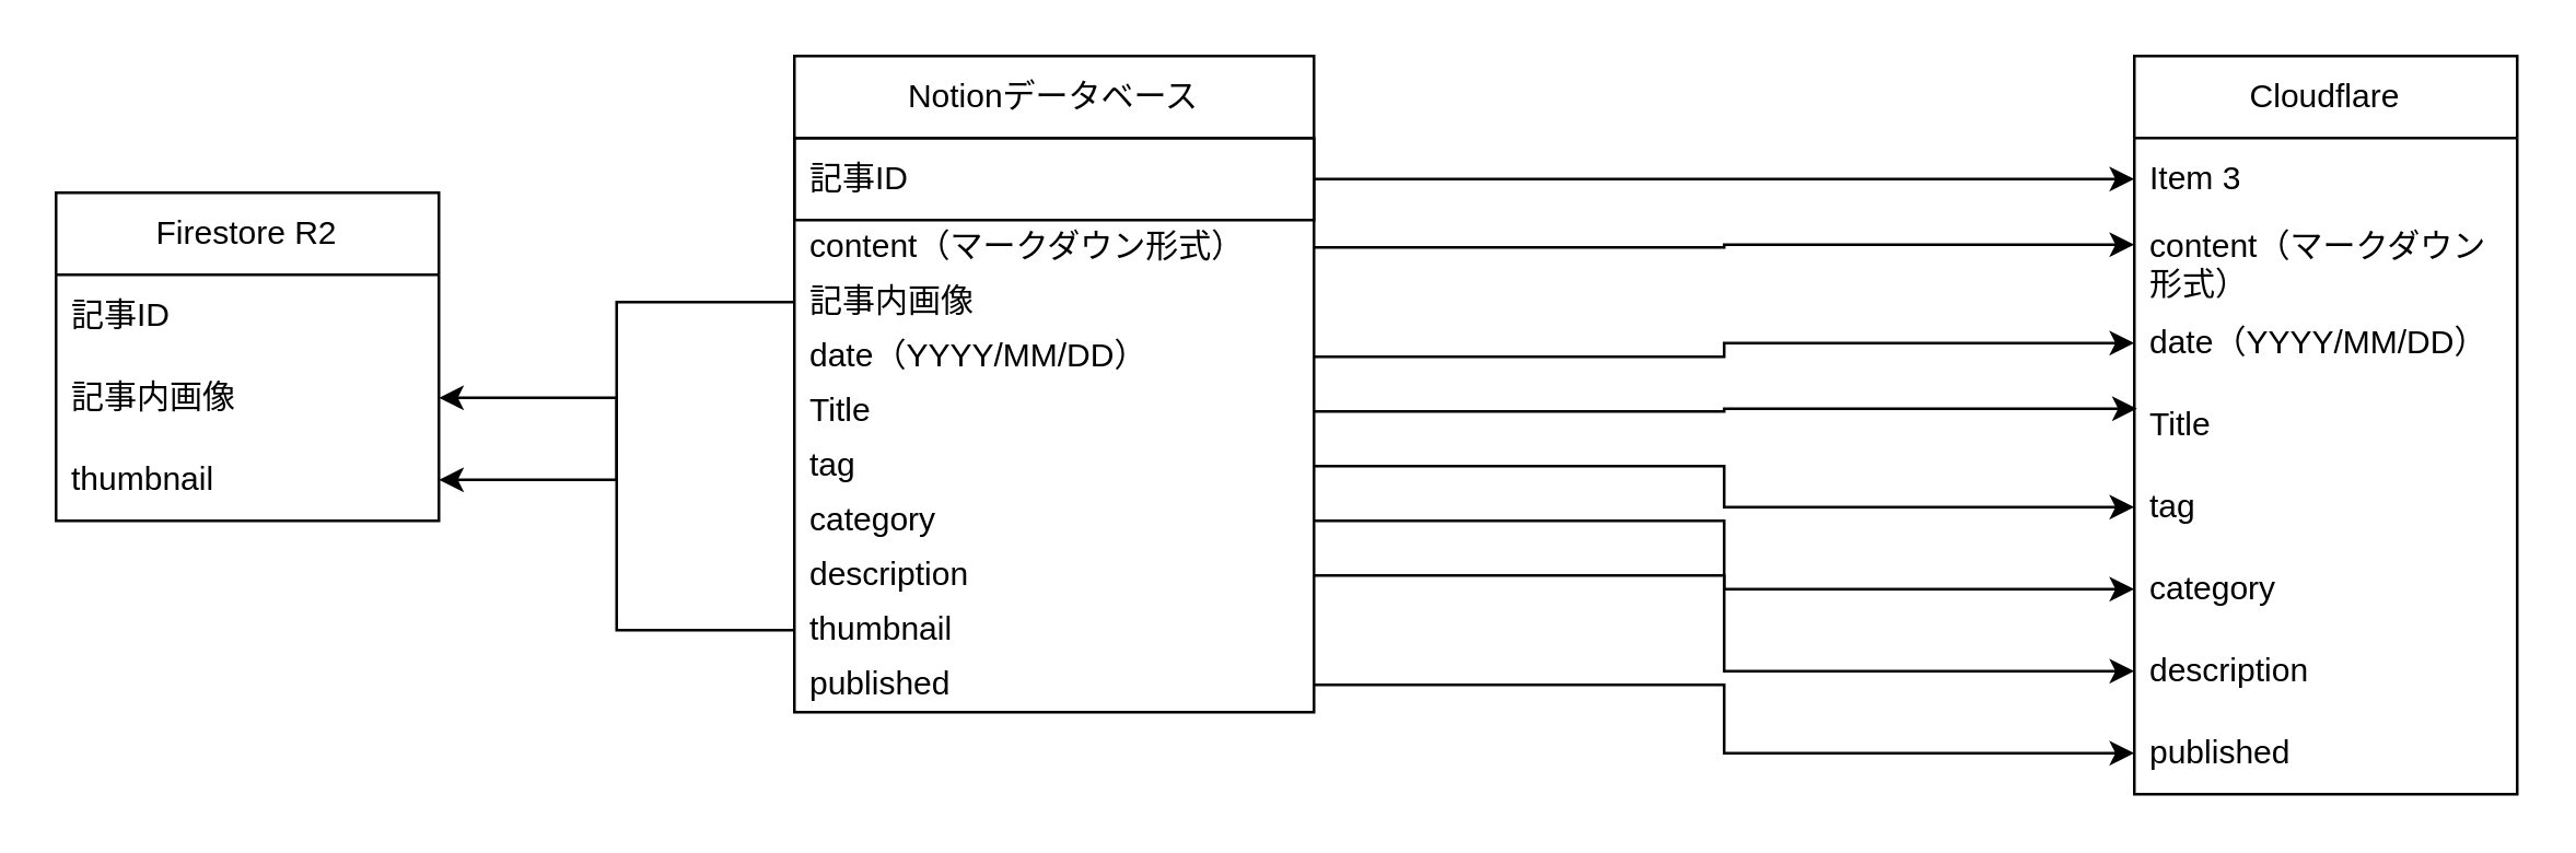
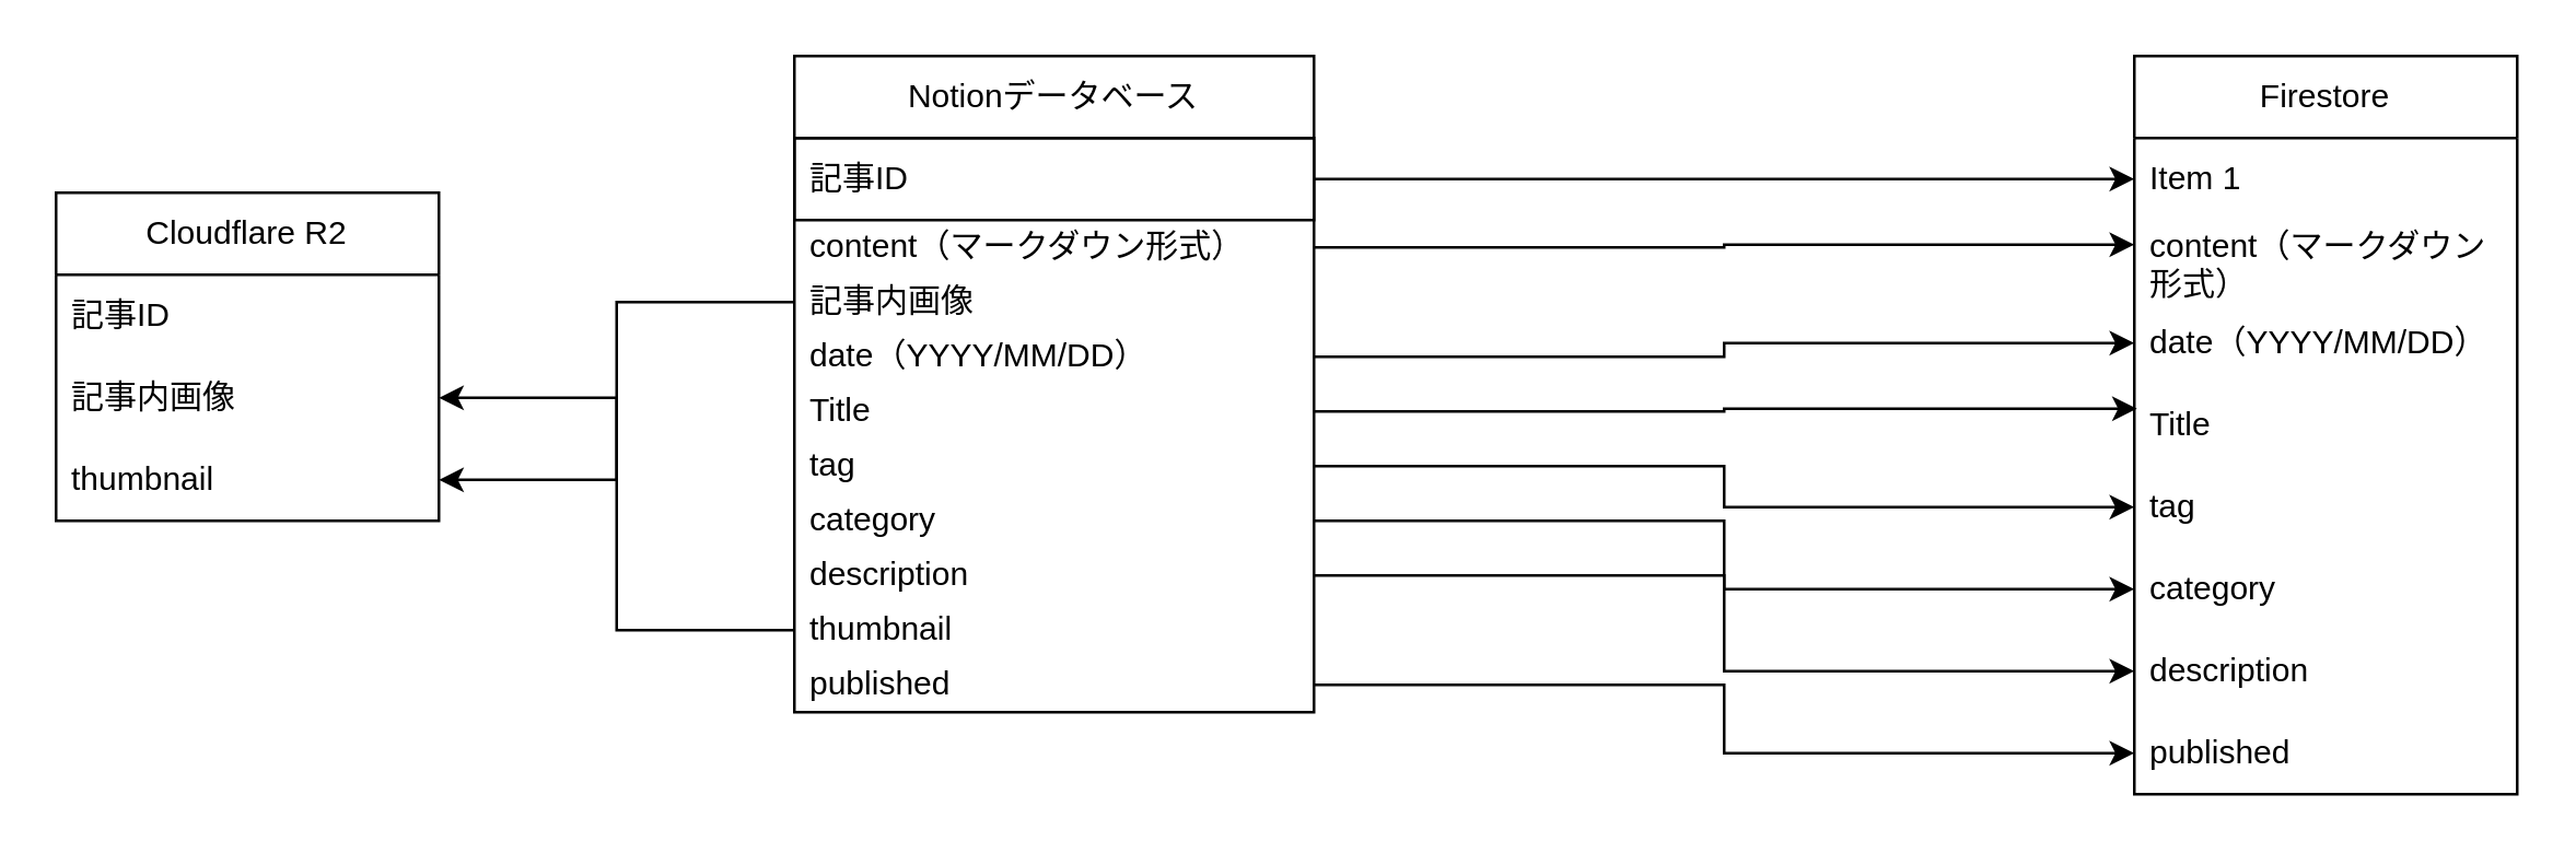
  <mxCell id="0" />
  <mxCell id="1" parent="0" />
  <mxCell id="2" value="Notionデータベース" style="swimlane;fontStyle=0;childLayout=stackLayout;horizontal=1;startSize=30;horizontalStack=0;resizeParent=1;resizeParentMax=0;resizeLast=0;collapsible=1;marginBottom=0;whiteSpace=wrap;html=1;" vertex="1" parent="1"><mxGeometry x="290" y="20" width="190" height="240" as="geometry"><mxRectangle x="130" y="150" width="150" height="30" as="alternateBounds" /></mxGeometry></mxCell>
  <mxCell id="3" value="記事ID" style="text;strokeColor=default;fillColor=none;align=left;verticalAlign=middle;spacingLeft=4;spacingRight=4;overflow=hidden;points=[[0,0.5],[1,0.5]];portConstraint=eastwest;rotatable=0;whiteSpace=wrap;html=1;" vertex="1" parent="2"><mxGeometry y="30" width="190" height="30" as="geometry" /></mxCell>
  <mxCell id="4" value="content（マークダウン形式）&lt;div&gt;&lt;br&gt;&lt;/div&gt;" style="text;strokeColor=none;fillColor=none;align=left;verticalAlign=middle;spacingLeft=4;spacingRight=4;overflow=hidden;points=[[0,0.5],[1,0.5]];portConstraint=eastwest;rotatable=0;whiteSpace=wrap;html=1;" vertex="1" parent="2"><mxGeometry y="60" width="190" height="20" as="geometry" /></mxCell>
  <mxCell id="5" value="記事内画像" style="text;strokeColor=none;fillColor=none;align=left;verticalAlign=middle;spacingLeft=4;spacingRight=4;overflow=hidden;points=[[0,0.5],[1,0.5]];portConstraint=eastwest;rotatable=0;whiteSpace=wrap;html=1;" vertex="1" parent="2"><mxGeometry y="80" width="190" height="20" as="geometry" /></mxCell>
  <mxCell id="6" value="&lt;div&gt;date（YYYY/MM/DD）&lt;/div&gt;" style="text;strokeColor=none;fillColor=none;align=left;verticalAlign=middle;spacingLeft=4;spacingRight=4;overflow=hidden;points=[[0,0.5],[1,0.5]];portConstraint=eastwest;rotatable=0;whiteSpace=wrap;html=1;" vertex="1" parent="2"><mxGeometry y="100" width="190" height="20" as="geometry" /></mxCell>
  <mxCell id="7" value="Title" style="text;strokeColor=none;fillColor=none;align=left;verticalAlign=middle;spacingLeft=4;spacingRight=4;overflow=hidden;points=[[0,0.5],[1,0.5]];portConstraint=eastwest;rotatable=0;whiteSpace=wrap;html=1;" vertex="1" parent="2"><mxGeometry y="120" width="190" height="20" as="geometry" /></mxCell>
  <mxCell id="8" value="tag" style="text;strokeColor=none;fillColor=none;align=left;verticalAlign=middle;spacingLeft=4;spacingRight=4;overflow=hidden;points=[[0,0.5],[1,0.5]];portConstraint=eastwest;rotatable=0;whiteSpace=wrap;html=1;" vertex="1" parent="2"><mxGeometry y="140" width="190" height="20" as="geometry" /></mxCell>
  <mxCell id="9" value="category" style="text;strokeColor=none;fillColor=none;align=left;verticalAlign=middle;spacingLeft=4;spacingRight=4;overflow=hidden;points=[[0,0.5],[1,0.5]];portConstraint=eastwest;rotatable=0;whiteSpace=wrap;html=1;" vertex="1" parent="2"><mxGeometry y="160" width="190" height="20" as="geometry" /></mxCell>
  <mxCell id="10" value="description" style="text;strokeColor=none;fillColor=none;align=left;verticalAlign=middle;spacingLeft=4;spacingRight=4;overflow=hidden;points=[[0,0.5],[1,0.5]];portConstraint=eastwest;rotatable=0;whiteSpace=wrap;html=1;" vertex="1" parent="2"><mxGeometry y="180" width="190" height="20" as="geometry" /></mxCell>
  <mxCell id="11" value="thumbnail" style="text;strokeColor=none;fillColor=none;align=left;verticalAlign=middle;spacingLeft=4;spacingRight=4;overflow=hidden;points=[[0,0.5],[1,0.5]];portConstraint=eastwest;rotatable=0;whiteSpace=wrap;html=1;" vertex="1" parent="2"><mxGeometry y="200" width="190" height="20" as="geometry" /></mxCell>
  <mxCell id="12" value="published" style="text;strokeColor=none;fillColor=none;align=left;verticalAlign=middle;spacingLeft=4;spacingRight=4;overflow=hidden;points=[[0,0.5],[1,0.5]];portConstraint=eastwest;rotatable=0;whiteSpace=wrap;html=1;" vertex="1" parent="2"><mxGeometry y="220" width="190" height="20" as="geometry" /></mxCell>
- <mxCell id="13" value="Cloudflare" style="swimlane;fontStyle=0;childLayout=stackLayout;horizontal=1;startSize=30;horizontalStack=0;resizeParent=1;resizeParentMax=0;resizeLast=0;collapsible=1;marginBottom=0;whiteSpace=wrap;html=1;" vertex="1" parent="1"><mxGeometry x="780" y="20" width="140" height="270" as="geometry" /></mxCell>
- <mxCell id="14" value="Item 3" style="text;strokeColor=none;fillColor=none;align=left;verticalAlign=middle;spacingLeft=4;spacingRight=4;overflow=hidden;points=[[0,0.5],[1,0.5]];portConstraint=eastwest;rotatable=0;whiteSpace=wrap;html=1;" vertex="1" parent="13"><mxGeometry y="30" width="140" height="30" as="geometry" /></mxCell>
+ <mxCell id="13" value="Firestore" style="swimlane;fontStyle=0;childLayout=stackLayout;horizontal=1;startSize=30;horizontalStack=0;resizeParent=1;resizeParentMax=0;resizeLast=0;collapsible=1;marginBottom=0;whiteSpace=wrap;html=1;" vertex="1" parent="1"><mxGeometry x="780" y="20" width="140" height="270" as="geometry" /></mxCell>
+ <mxCell id="14" value="Item 1" style="text;strokeColor=none;fillColor=none;align=left;verticalAlign=middle;spacingLeft=4;spacingRight=4;overflow=hidden;points=[[0,0.5],[1,0.5]];portConstraint=eastwest;rotatable=0;whiteSpace=wrap;html=1;" vertex="1" parent="13"><mxGeometry y="30" width="140" height="30" as="geometry" /></mxCell>
  <mxCell id="15" value="content（マークダウン形式）&lt;div&gt;&lt;br&gt;&lt;/div&gt;" style="text;strokeColor=none;fillColor=none;align=left;verticalAlign=middle;spacingLeft=4;spacingRight=4;overflow=hidden;points=[[0,0.5],[1,0.5]];portConstraint=eastwest;rotatable=0;whiteSpace=wrap;html=1;" vertex="1" parent="13"><mxGeometry y="60" width="140" height="30" as="geometry" /></mxCell>
  <mxCell id="16" value="date（YYYY/MM/DD）" style="text;strokeColor=none;fillColor=none;align=left;verticalAlign=middle;spacingLeft=4;spacingRight=4;overflow=hidden;points=[[0,0.5],[1,0.5]];portConstraint=eastwest;rotatable=0;whiteSpace=wrap;html=1;" vertex="1" parent="13"><mxGeometry y="90" width="140" height="30" as="geometry" /></mxCell>
  <mxCell id="17" value="Title" style="text;strokeColor=none;fillColor=none;align=left;verticalAlign=middle;spacingLeft=4;spacingRight=4;overflow=hidden;points=[[0,0.5],[1,0.5]];portConstraint=eastwest;rotatable=0;whiteSpace=wrap;html=1;" vertex="1" parent="13"><mxGeometry y="120" width="140" height="30" as="geometry" /></mxCell>
  <mxCell id="18" value="tag" style="text;strokeColor=none;fillColor=none;align=left;verticalAlign=middle;spacingLeft=4;spacingRight=4;overflow=hidden;points=[[0,0.5],[1,0.5]];portConstraint=eastwest;rotatable=0;whiteSpace=wrap;html=1;" vertex="1" parent="13"><mxGeometry y="150" width="140" height="30" as="geometry" /></mxCell>
  <mxCell id="19" value="category" style="text;strokeColor=none;fillColor=none;align=left;verticalAlign=middle;spacingLeft=4;spacingRight=4;overflow=hidden;points=[[0,0.5],[1,0.5]];portConstraint=eastwest;rotatable=0;whiteSpace=wrap;html=1;" vertex="1" parent="13"><mxGeometry y="180" width="140" height="30" as="geometry" /></mxCell>
  <mxCell id="20" value="description" style="text;strokeColor=none;fillColor=none;align=left;verticalAlign=middle;spacingLeft=4;spacingRight=4;overflow=hidden;points=[[0,0.5],[1,0.5]];portConstraint=eastwest;rotatable=0;whiteSpace=wrap;html=1;" vertex="1" parent="13"><mxGeometry y="210" width="140" height="30" as="geometry" /></mxCell>
  <mxCell id="21" value="published" style="text;strokeColor=none;fillColor=none;align=left;verticalAlign=middle;spacingLeft=4;spacingRight=4;overflow=hidden;points=[[0,0.5],[1,0.5]];portConstraint=eastwest;rotatable=0;whiteSpace=wrap;html=1;" vertex="1" parent="13"><mxGeometry y="240" width="140" height="30" as="geometry" /></mxCell>
  <mxCell id="22" style="edgeStyle=orthogonalEdgeStyle;rounded=0;orthogonalLoop=1;jettySize=auto;html=1;entryX=0;entryY=0.5;entryDx=0;entryDy=0;" edge="1" parent="1" source="3" target="14"><mxGeometry relative="1" as="geometry" /></mxCell>
  <mxCell id="23" style="edgeStyle=orthogonalEdgeStyle;rounded=0;orthogonalLoop=1;jettySize=auto;html=1;exitX=1;exitY=0.5;exitDx=0;exitDy=0;entryX=0;entryY=0.3;entryDx=0;entryDy=0;entryPerimeter=0;" edge="1" parent="1" source="4" target="15"><mxGeometry relative="1" as="geometry" /></mxCell>
  <mxCell id="24" style="edgeStyle=orthogonalEdgeStyle;rounded=0;orthogonalLoop=1;jettySize=auto;html=1;exitX=1;exitY=0.5;exitDx=0;exitDy=0;entryX=0;entryY=0.5;entryDx=0;entryDy=0;" edge="1" parent="1" source="6" target="16"><mxGeometry relative="1" as="geometry"><mxPoint x="720" y="130" as="targetPoint" /></mxGeometry></mxCell>
  <mxCell id="25" style="edgeStyle=orthogonalEdgeStyle;rounded=0;orthogonalLoop=1;jettySize=auto;html=1;entryX=0.007;entryY=0.3;entryDx=0;entryDy=0;entryPerimeter=0;" edge="1" parent="1" source="7" target="17"><mxGeometry relative="1" as="geometry" /></mxCell>
  <mxCell id="26" style="edgeStyle=orthogonalEdgeStyle;rounded=0;orthogonalLoop=1;jettySize=auto;html=1;exitX=1;exitY=0.5;exitDx=0;exitDy=0;entryX=0;entryY=0.5;entryDx=0;entryDy=0;" edge="1" parent="1" source="8" target="18"><mxGeometry relative="1" as="geometry" /></mxCell>
  <mxCell id="27" style="edgeStyle=orthogonalEdgeStyle;rounded=0;orthogonalLoop=1;jettySize=auto;html=1;" edge="1" parent="1" source="9" target="19"><mxGeometry relative="1" as="geometry" /></mxCell>
  <mxCell id="28" style="edgeStyle=orthogonalEdgeStyle;rounded=0;orthogonalLoop=1;jettySize=auto;html=1;entryX=0;entryY=0.5;entryDx=0;entryDy=0;" edge="1" parent="1" source="10" target="20"><mxGeometry relative="1" as="geometry" /></mxCell>
  <mxCell id="29" style="edgeStyle=orthogonalEdgeStyle;rounded=0;orthogonalLoop=1;jettySize=auto;html=1;entryX=0;entryY=0.5;entryDx=0;entryDy=0;" edge="1" parent="1" source="12" target="21"><mxGeometry relative="1" as="geometry" /></mxCell>
- <mxCell id="30" value="Firestore R2" style="swimlane;fontStyle=0;childLayout=stackLayout;horizontal=1;startSize=30;horizontalStack=0;resizeParent=1;resizeParentMax=0;resizeLast=0;collapsible=1;marginBottom=0;whiteSpace=wrap;html=1;" vertex="1" parent="1"><mxGeometry x="20" y="70" width="140" height="120" as="geometry" /></mxCell>
+ <mxCell id="30" value="Cloudflare R2" style="swimlane;fontStyle=0;childLayout=stackLayout;horizontal=1;startSize=30;horizontalStack=0;resizeParent=1;resizeParentMax=0;resizeLast=0;collapsible=1;marginBottom=0;whiteSpace=wrap;html=1;" vertex="1" parent="1"><mxGeometry x="20" y="70" width="140" height="120" as="geometry" /></mxCell>
  <mxCell id="31" value="記事ID" style="text;strokeColor=none;fillColor=none;align=left;verticalAlign=middle;spacingLeft=4;spacingRight=4;overflow=hidden;points=[[0,0.5],[1,0.5]];portConstraint=eastwest;rotatable=0;whiteSpace=wrap;html=1;" vertex="1" parent="30"><mxGeometry y="30" width="140" height="30" as="geometry" /></mxCell>
  <mxCell id="32" value="記事内画像" style="text;strokeColor=none;fillColor=none;align=left;verticalAlign=middle;spacingLeft=4;spacingRight=4;overflow=hidden;points=[[0,0.5],[1,0.5]];portConstraint=eastwest;rotatable=0;whiteSpace=wrap;html=1;" vertex="1" parent="30"><mxGeometry y="60" width="140" height="30" as="geometry" /></mxCell>
  <mxCell id="33" value="thumbnail" style="text;strokeColor=none;fillColor=none;align=left;verticalAlign=middle;spacingLeft=4;spacingRight=4;overflow=hidden;points=[[0,0.5],[1,0.5]];portConstraint=eastwest;rotatable=0;whiteSpace=wrap;html=1;" vertex="1" parent="30"><mxGeometry y="90" width="140" height="30" as="geometry" /></mxCell>
  <mxCell id="34" style="edgeStyle=orthogonalEdgeStyle;rounded=0;orthogonalLoop=1;jettySize=auto;html=1;entryX=1;entryY=0.5;entryDx=0;entryDy=0;" edge="1" parent="1" source="5" target="33"><mxGeometry relative="1" as="geometry"><mxPoint x="160" y="115" as="targetPoint" /></mxGeometry></mxCell>
  <mxCell id="35" style="edgeStyle=orthogonalEdgeStyle;rounded=0;orthogonalLoop=1;jettySize=auto;html=1;entryX=1;entryY=0.5;entryDx=0;entryDy=0;" edge="1" parent="1" source="11" target="32"><mxGeometry relative="1" as="geometry" /></mxCell>
